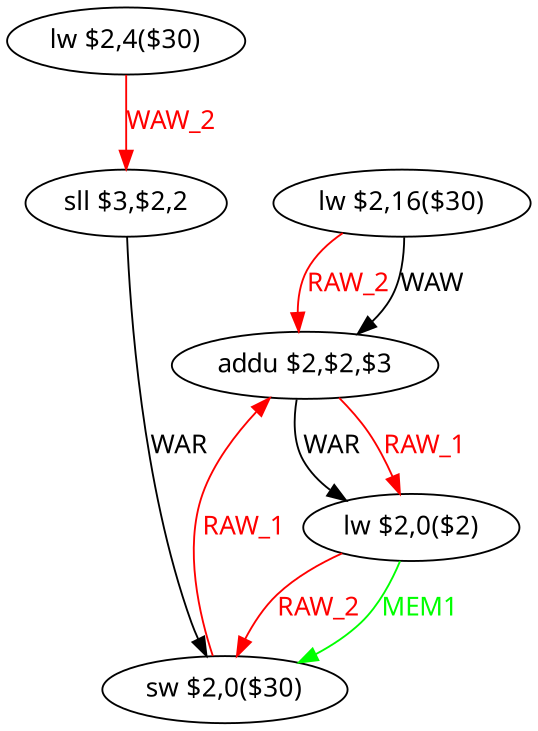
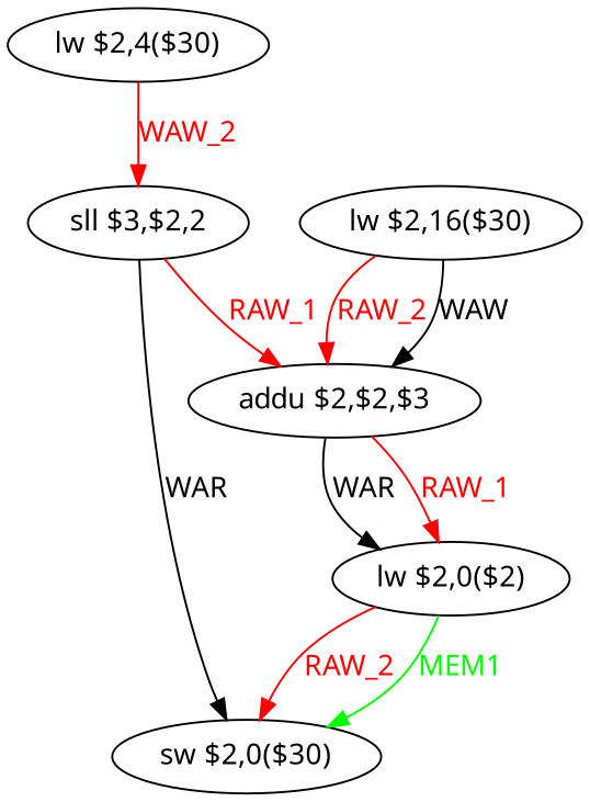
  digraph {
    fontname="Noto Sans"
    node [fontname="Noto Sans" shape=ellipse]
    edge [color=red fontcolor=red fontname="Noto Sans"]
    n1 [label="lw $2,4($30)"]
    n2 [label="sll $3,$2,2"]
    n3 [label="addu $2,$2,$3"]
    n4 [label="sw $2,0($30)"]
    n5 [label="lw $2,0($2)"]
    n6 [label="lw $2,16($30)"]
    n1 -> n2 [label=WAW_2]
-   n4 -> n3 [label=RAW_1]
+   n2 -> n3 [label=RAW_1]
    n2 -> n4 [label=WAR color="" fontcolor=""]
    n3 -> n5 [label=RAW_1]
    n3 -> n5 [label=WAR color="" fontcolor=""]
    n5 -> n4 [label=RAW_2]
    n5 -> n4 [color=green fontcolor=green label=MEM1]
    n6 -> n3 [label=RAW_2]
    n6 -> n3 [label=WAW color="" fontcolor=""]
  }
